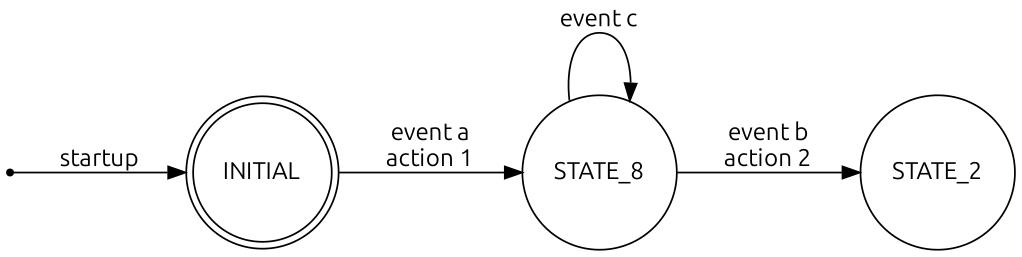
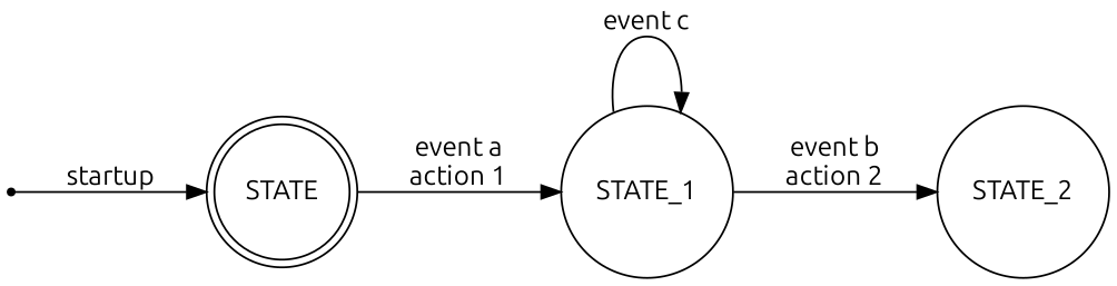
  digraph {
    fontname=Ubuntu
    nodesep=0.5
    rankdir=LR
    ranksep=0.75
    node [fontname=Ubuntu shape=circle]
    edge [fontname=Ubuntu]
    START [shape=point]
-   INITIAL [shape=doublecircle]
-   STATE_1 [label=STATE_8]
+   INITIAL [shape=doublecircle label=STATE]
+   STATE_1
    STATE_2
    START -> INITIAL [label=startup]
    INITIAL -> STATE_1 [label="event a\naction 1"]
    STATE_1 -> STATE_1 [label="event c"]
    STATE_1 -> STATE_2 [label="event b\naction 2"]
  }
